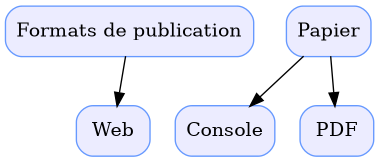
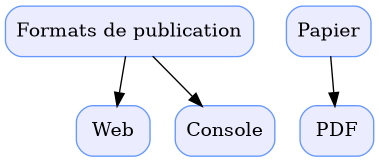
  digraph {
    node [color="#6699ff" fillcolor="#ececff" shape=Mrecord style=filled]
    n1 [label="Formats de publication"]
    Web
    Console
    Papier
    PDF
    n1 -> Web
-   Papier -> Console
+   n1 -> Console
    Papier -> PDF
  }
